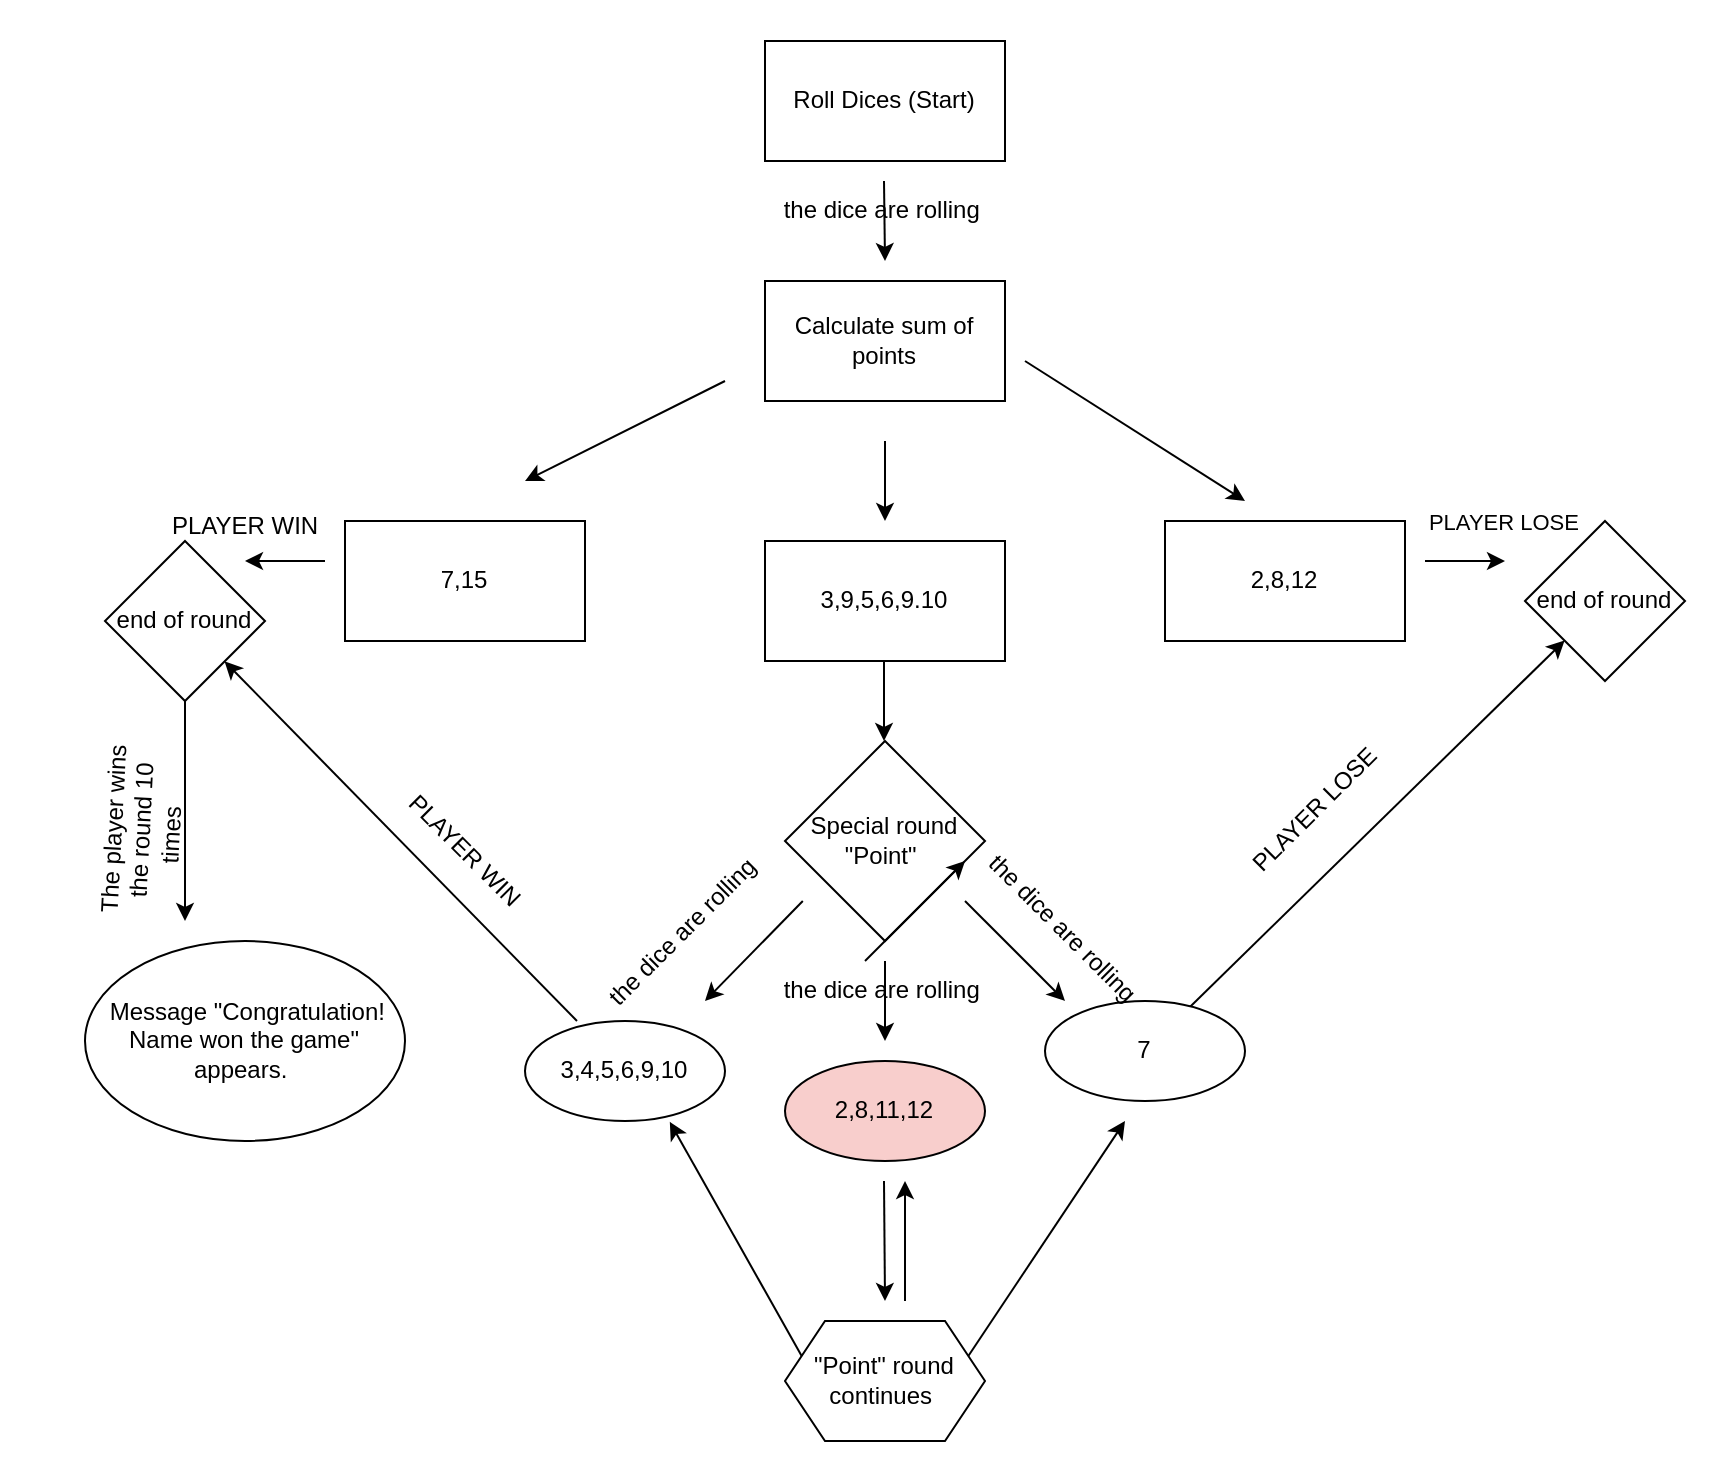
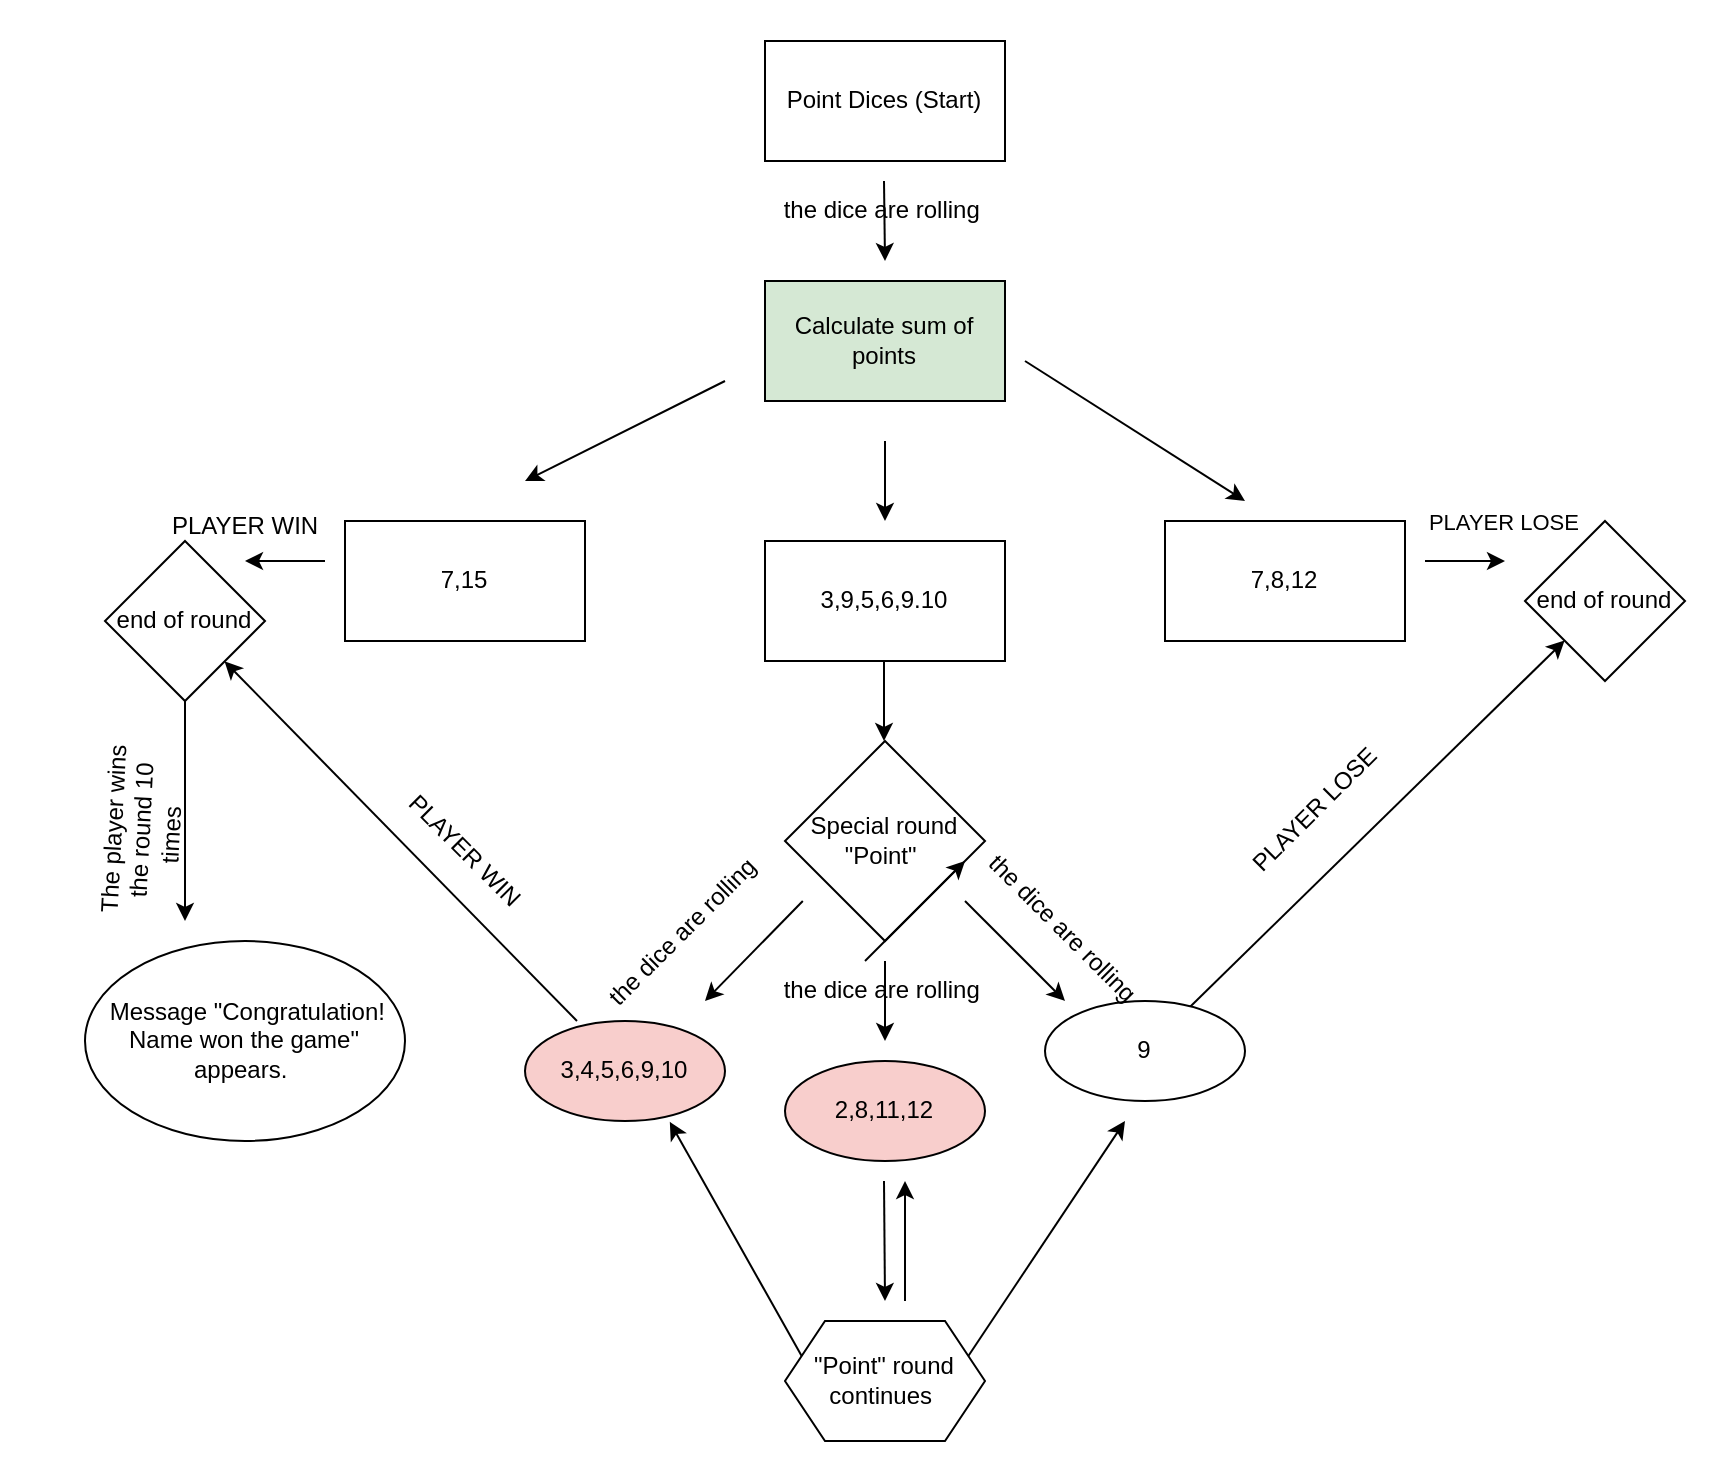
  <mxCell id="0" />
  <mxCell id="1" parent="0" />
  <mxCell id="2" value="7,15" style="rounded=0;whiteSpace=wrap;html=1;" vertex="1" parent="1"><mxGeometry x="172" y="260" width="120" height="60" as="geometry" /></mxCell>
- <mxCell id="3" value="Roll Dices (Start)" style="rounded=0;whiteSpace=wrap;html=1;" vertex="1" parent="1"><mxGeometry x="382" y="20" width="120" height="60" as="geometry" /></mxCell>
- <mxCell id="4" value="2,8,12" style="rounded=0;whiteSpace=wrap;html=1;" vertex="1" parent="1"><mxGeometry x="582" y="260" width="120" height="60" as="geometry" /></mxCell>
+ <mxCell id="3" value="Point Dices (Start)" style="rounded=0;whiteSpace=wrap;html=1;" vertex="1" parent="1"><mxGeometry x="382" y="20" width="120" height="60" as="geometry" /></mxCell>
+ <mxCell id="4" value="7,8,12" style="rounded=0;whiteSpace=wrap;html=1;" vertex="1" parent="1"><mxGeometry x="582" y="260" width="120" height="60" as="geometry" /></mxCell>
  <mxCell id="5" value="3,9,5,6,9.10" style="rounded=0;whiteSpace=wrap;html=1;" vertex="1" parent="1"><mxGeometry x="382" y="270" width="120" height="60" as="geometry" /></mxCell>
  <mxCell id="6" value="" style="endArrow=classic;html=1;rounded=0;" edge="1" parent="1"><mxGeometry width="50" height="50" relative="1" as="geometry"><mxPoint x="442" y="220" as="sourcePoint" /><mxPoint x="442" y="260" as="targetPoint" /></mxGeometry></mxCell>
  <mxCell id="7" value="" style="endArrow=classic;html=1;rounded=0;" edge="1" parent="1"><mxGeometry width="50" height="50" relative="1" as="geometry"><mxPoint x="362" y="190" as="sourcePoint" /><mxPoint x="262" y="240" as="targetPoint" /></mxGeometry></mxCell>
  <mxCell id="8" value="" style="endArrow=classic;html=1;rounded=0;" edge="1" parent="1"><mxGeometry width="50" height="50" relative="1" as="geometry"><mxPoint x="512" y="180" as="sourcePoint" /><mxPoint x="622" y="250" as="targetPoint" /></mxGeometry></mxCell>
- <mxCell id="9" value="Calculate sum of points" style="rounded=0;whiteSpace=wrap;html=1;" vertex="1" parent="1"><mxGeometry x="382" y="140" width="120" height="60" as="geometry" /></mxCell>
+ <mxCell id="9" value="Calculate sum of points" style="rounded=0;whiteSpace=wrap;html=1;fillColor=#d5e8d4;" vertex="1" parent="1"><mxGeometry x="382" y="140" width="120" height="60" as="geometry" /></mxCell>
  <mxCell id="10" value="" style="endArrow=classic;html=1;rounded=0;" edge="1" parent="1"><mxGeometry width="50" height="50" relative="1" as="geometry"><mxPoint x="441.5" y="90" as="sourcePoint" /><mxPoint x="442" y="130" as="targetPoint" /></mxGeometry></mxCell>
  <mxCell id="11" value="end of round" style="rhombus;whiteSpace=wrap;html=1;" vertex="1" parent="1"><mxGeometry x="52" y="270" width="80" height="80" as="geometry" /></mxCell>
  <mxCell id="12" value="" style="endArrow=classic;html=1;rounded=0;" edge="1" parent="1"><mxGeometry width="50" height="50" relative="1" as="geometry"><mxPoint x="162" y="280" as="sourcePoint" /><mxPoint x="122" y="280" as="targetPoint" /><Array as="points" /></mxGeometry></mxCell>
  <mxCell id="13" value="end of round" style="rhombus;whiteSpace=wrap;html=1;" vertex="1" parent="1"><mxGeometry x="762" y="260" width="80" height="80" as="geometry" /></mxCell>
  <mxCell id="14" value="" style="endArrow=classic;html=1;rounded=0;" edge="1" parent="1"><mxGeometry width="50" height="50" relative="1" as="geometry"><mxPoint x="712" y="280" as="sourcePoint" /><mxPoint x="752" y="280" as="targetPoint" /><Array as="points" /></mxGeometry></mxCell>
  <mxCell id="15" value="PLAYER LOSE&amp;nbsp;&lt;br&gt;" style="edgeLabel;html=1;align=center;verticalAlign=middle;resizable=0;points=[];" vertex="1" connectable="0" parent="14"><mxGeometry x="-0.39" y="-1" relative="1" as="geometry"><mxPoint x="28" y="-21" as="offset" /></mxGeometry></mxCell>
  <mxCell id="16" value="" style="endArrow=classic;html=1;rounded=0;" edge="1" parent="1"><mxGeometry width="50" height="50" relative="1" as="geometry"><mxPoint x="441.5" y="330" as="sourcePoint" /><mxPoint x="441.5" y="370" as="targetPoint" /></mxGeometry></mxCell>
- <mxCell id="17" value="3,4,5,6,9,10" style="ellipse;whiteSpace=wrap;html=1;" vertex="1" parent="1"><mxGeometry x="262" y="510" width="100" height="50" as="geometry" /></mxCell>
+ <mxCell id="17" value="3,4,5,6,9,10" style="ellipse;whiteSpace=wrap;html=1;fillColor=#f8cecc;" vertex="1" parent="1"><mxGeometry x="262" y="510" width="100" height="50" as="geometry" /></mxCell>
  <mxCell id="18" value="2,8,11,12" style="ellipse;whiteSpace=wrap;html=1;fillColor=#f8cecc;" vertex="1" parent="1"><mxGeometry x="392" y="530" width="100" height="50" as="geometry" /></mxCell>
- <mxCell id="19" value="7" style="ellipse;whiteSpace=wrap;html=1;" vertex="1" parent="1"><mxGeometry x="522" y="500" width="100" height="50" as="geometry" /></mxCell>
+ <mxCell id="19" value="9" style="ellipse;whiteSpace=wrap;html=1;" vertex="1" parent="1"><mxGeometry x="522" y="500" width="100" height="50" as="geometry" /></mxCell>
  <mxCell id="20" value="" style="endArrow=classic;html=1;rounded=0;" edge="1" parent="1"><mxGeometry width="50" height="50" relative="1" as="geometry"><mxPoint x="400.9" y="450" as="sourcePoint" /><mxPoint x="352" y="500" as="targetPoint" /></mxGeometry></mxCell>
  <mxCell id="21" value="" style="endArrow=classic;html=1;rounded=0;" edge="1" parent="1" source="35"><mxGeometry width="50" height="50" relative="1" as="geometry"><mxPoint x="442" y="480" as="sourcePoint" /><mxPoint x="442" y="520" as="targetPoint" /><Array as="points"><mxPoint x="442" y="480" /></Array></mxGeometry></mxCell>
  <mxCell id="22" value="Special round &quot;Point&quot;&amp;nbsp;" style="rhombus;whiteSpace=wrap;html=1;" vertex="1" parent="1"><mxGeometry x="392" y="370" width="100" height="100" as="geometry" /></mxCell>
  <mxCell id="23" value="" style="endArrow=classic;html=1;rounded=0;" edge="1" parent="1"><mxGeometry width="50" height="50" relative="1" as="geometry"><mxPoint x="482" y="450" as="sourcePoint" /><mxPoint x="532" y="500" as="targetPoint" /></mxGeometry></mxCell>
  <mxCell id="24" value="PLAYER WIN" style="text;html=1;align=center;verticalAlign=middle;resizable=0;points=[];autosize=1;strokeColor=none;fillColor=none;" vertex="1" parent="1"><mxGeometry x="72" y="248" width="100" height="30" as="geometry" /></mxCell>
  <mxCell id="25" value="PLAYER WIN" style="text;html=1;align=center;verticalAlign=middle;resizable=0;points=[];autosize=1;strokeColor=none;fillColor=none;rotation=45;" vertex="1" parent="1"><mxGeometry x="182" y="410" width="100" height="30" as="geometry" /></mxCell>
  <mxCell id="26" value="PLAYER LOSE" style="text;html=1;align=center;verticalAlign=middle;resizable=0;points=[];autosize=1;strokeColor=none;fillColor=none;rotation=-45;" vertex="1" parent="1"><mxGeometry x="602" y="390" width="110" height="30" as="geometry" /></mxCell>
  <mxCell id="27" value="&quot;Point&quot; round continues&amp;nbsp;" style="shape=hexagon;perimeter=hexagonPerimeter2;whiteSpace=wrap;html=1;fixedSize=1;" vertex="1" parent="1"><mxGeometry x="392" y="660" width="100" height="60" as="geometry" /></mxCell>
  <mxCell id="28" value="" style="endArrow=classic;html=1;rounded=0;exitX=0.26;exitY=0;exitDx=0;exitDy=0;exitPerimeter=0;" edge="1" parent="1" source="17" target="11"><mxGeometry width="50" height="50" relative="1" as="geometry"><mxPoint x="272" y="500" as="sourcePoint" /><mxPoint x="132" y="360" as="targetPoint" /></mxGeometry></mxCell>
  <mxCell id="29" value="" style="endArrow=classic;html=1;rounded=0;" edge="1" parent="1" source="19" target="13"><mxGeometry width="50" height="50" relative="1" as="geometry"><mxPoint x="632" y="490" as="sourcePoint" /><mxPoint x="472" y="480" as="targetPoint" /></mxGeometry></mxCell>
  <mxCell id="30" value="" style="endArrow=classic;html=1;rounded=0;" edge="1" parent="1"><mxGeometry width="50" height="50" relative="1" as="geometry"><mxPoint x="441.5" y="590" as="sourcePoint" /><mxPoint x="442" y="650" as="targetPoint" /></mxGeometry></mxCell>
  <mxCell id="31" value="the dice are rolling&amp;nbsp;" style="text;html=1;align=center;verticalAlign=middle;resizable=0;points=[];autosize=1;strokeColor=none;fillColor=none;rotation=-45;" vertex="1" parent="1"><mxGeometry x="282" y="450" width="120" height="30" as="geometry" /></mxCell>
  <mxCell id="32" value="the dice are rolling&amp;nbsp;" style="text;html=1;align=center;verticalAlign=middle;resizable=0;points=[];autosize=1;strokeColor=none;fillColor=none;" vertex="1" parent="1"><mxGeometry x="382" y="90" width="120" height="30" as="geometry" /></mxCell>
  <mxCell id="33" value="the dice are rolling&amp;nbsp;" style="text;html=1;align=center;verticalAlign=middle;resizable=0;points=[];autosize=1;strokeColor=none;fillColor=none;rotation=45;" vertex="1" parent="1"><mxGeometry x="472" y="450" width="120" height="30" as="geometry" /></mxCell>
  <mxCell id="34" value="" style="endArrow=classic;html=1;rounded=0;" edge="1" parent="1" target="35"><mxGeometry width="50" height="50" relative="1" as="geometry"><mxPoint x="442" y="480" as="sourcePoint" /><mxPoint x="442" y="520" as="targetPoint" /><Array as="points" /></mxGeometry></mxCell>
  <mxCell id="35" value="the dice are rolling&amp;nbsp;" style="text;html=1;align=center;verticalAlign=middle;resizable=0;points=[];autosize=1;strokeColor=none;fillColor=none;" vertex="1" parent="1"><mxGeometry x="382" y="480" width="120" height="30" as="geometry" /></mxCell>
  <mxCell id="36" value="" style="endArrow=classic;html=1;rounded=0;exitX=1;exitY=0.25;exitDx=0;exitDy=0;" edge="1" parent="1" source="27"><mxGeometry width="50" height="50" relative="1" as="geometry"><mxPoint x="412" y="580" as="sourcePoint" /><mxPoint x="562" y="560" as="targetPoint" /></mxGeometry></mxCell>
  <mxCell id="37" value="" style="endArrow=classic;html=1;rounded=0;exitX=0;exitY=0.25;exitDx=0;exitDy=0;entryX=0.724;entryY=1.008;entryDx=0;entryDy=0;entryPerimeter=0;" edge="1" parent="1" source="27" target="17"><mxGeometry width="50" height="50" relative="1" as="geometry"><mxPoint x="412" y="580" as="sourcePoint" /><mxPoint x="462" y="530" as="targetPoint" /></mxGeometry></mxCell>
  <mxCell id="38" value="" style="endArrow=classic;html=1;rounded=0;" edge="1" parent="1"><mxGeometry width="50" height="50" relative="1" as="geometry"><mxPoint x="452" y="650" as="sourcePoint" /><mxPoint x="452" y="590" as="targetPoint" /></mxGeometry></mxCell>
  <mxCell id="39" value="" style="endArrow=classic;html=1;rounded=0;" edge="1" parent="1"><mxGeometry width="50" height="50" relative="1" as="geometry"><mxPoint x="432" y="480" as="sourcePoint" /><mxPoint x="482" y="430" as="targetPoint" /></mxGeometry></mxCell>
  <mxCell id="40" value="" style="endArrow=classic;html=1;rounded=0;exitX=0.5;exitY=1;exitDx=0;exitDy=0;" edge="1" parent="1" source="11"><mxGeometry width="50" height="50" relative="1" as="geometry"><mxPoint x="92" y="350" as="sourcePoint" /><mxPoint x="92" y="460" as="targetPoint" /></mxGeometry></mxCell>
  <mxCell id="41" value="The player wins the round 10 times&amp;nbsp;" style="text;html=1;strokeColor=none;fillColor=none;align=center;verticalAlign=middle;whiteSpace=wrap;rounded=0;rotation=-87;" vertex="1" parent="1"><mxGeometry x="20.95" y="399.97" width="100" height="30" as="geometry" /></mxCell>
  <mxCell id="42" value="&amp;nbsp;Message &quot;Congratulation!&lt;br&gt;Name won the game&quot; appears.&amp;nbsp;" style="ellipse;whiteSpace=wrap;html=1;" vertex="1" parent="1"><mxGeometry y="470" width="160" height="100" as="geometry" x="42" /></mxCell>
